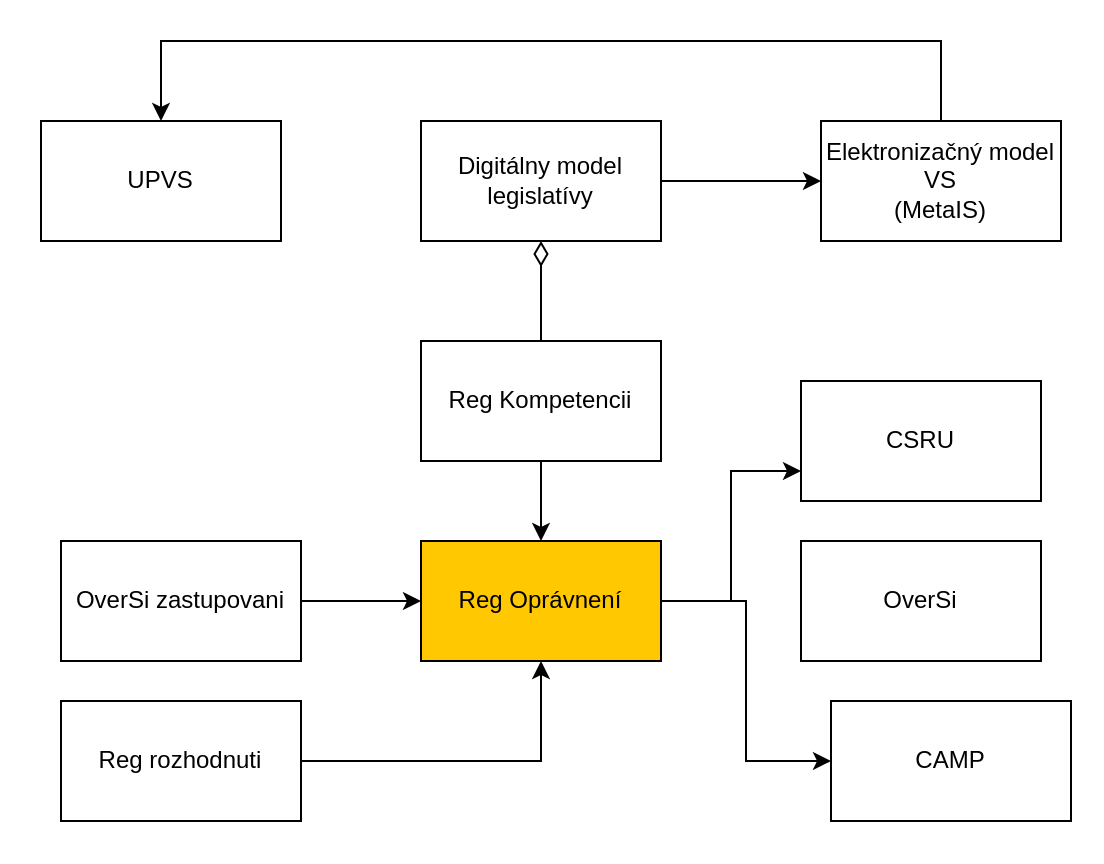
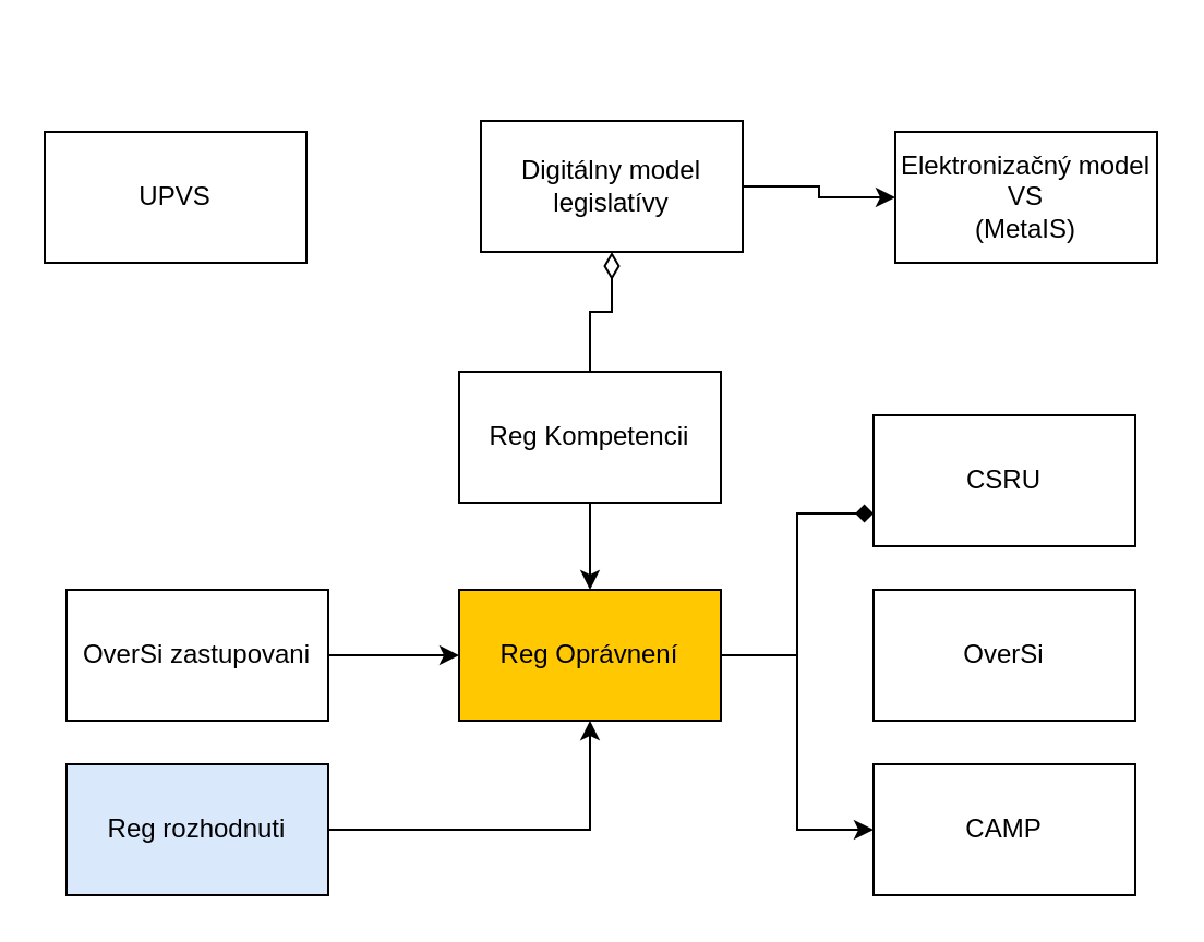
  <mxCell id="0" />
  <mxCell id="1" parent="0" />
  <mxCell id="2" style="edgeStyle=orthogonalEdgeStyle;rounded=0;orthogonalLoop=1;jettySize=auto;html=1;startArrow=diamondThin;startFill=0;endArrow=none;startSize=10;" parent="1" source="4" target="8" edge="1"><mxGeometry relative="1" as="geometry" /></mxCell>
  <mxCell id="3" style="edgeStyle=orthogonalEdgeStyle;rounded=0;orthogonalLoop=1;jettySize=auto;html=1;startSize=16;" parent="1" source="4" target="6" edge="1"><mxGeometry relative="1" as="geometry" /></mxCell>
- <mxCell id="4" value="Digitálny model legislatívy" style="rounded=0;whiteSpace=wrap;html=1;" parent="1" vertex="1"><mxGeometry x="210" y="60" width="120" height="60" as="geometry" /></mxCell>
- <mxCell id="5" style="edgeStyle=orthogonalEdgeStyle;rounded=0;orthogonalLoop=1;jettySize=auto;html=1;exitX=0.5;exitY=0;exitDx=0;exitDy=0;entryX=0.5;entryY=0;entryDx=0;entryDy=0;" parent="1" source="6" target="19" edge="1"><mxGeometry relative="1" as="geometry"><mxPoint x="390" y="-1" as="sourcePoint" /><mxPoint x="120" y="-1" as="targetPoint" /><Array as="points"><mxPoint x="470" y="20" /><mxPoint x="80" y="20" /></Array></mxGeometry></mxCell>
+ <mxCell id="4" value="Digitálny model legislatívy" style="rounded=0;whiteSpace=wrap;html=1;" parent="1" vertex="1"><mxGeometry x="220" y="55" width="120" height="60" as="geometry" /></mxCell>
  <mxCell id="6" value="Elektronizačný model VS&lt;div&gt;(MetaIS)&lt;br&gt;&lt;/div&gt;" style="rounded=0;whiteSpace=wrap;html=1;" parent="1" vertex="1"><mxGeometry x="410" y="60" width="120" height="60" as="geometry" /></mxCell>
  <mxCell id="7" style="edgeStyle=orthogonalEdgeStyle;rounded=0;orthogonalLoop=1;jettySize=auto;html=1;" parent="1" source="8" target="11" edge="1"><mxGeometry relative="1" as="geometry" /></mxCell>
  <mxCell id="8" value="Reg Kompetencii" style="rounded=0;whiteSpace=wrap;html=1;" parent="1" vertex="1"><mxGeometry x="210" y="170" width="120" height="60" as="geometry" /></mxCell>
- <mxCell id="9" style="edgeStyle=orthogonalEdgeStyle;rounded=0;orthogonalLoop=1;jettySize=auto;html=1;entryX=0;entryY=0.75;entryDx=0;entryDy=0;" parent="1" source="11" target="16" edge="1"><mxGeometry relative="1" as="geometry" /></mxCell>
+ <mxCell id="9" style="edgeStyle=orthogonalEdgeStyle;rounded=0;orthogonalLoop=1;jettySize=auto;html=1;entryX=0;entryY=0.75;entryDx=0;entryDy=0;endArrow=diamond;" parent="1" source="11" target="16" edge="1"><mxGeometry relative="1" as="geometry" /></mxCell>
  <mxCell id="10" style="edgeStyle=orthogonalEdgeStyle;rounded=0;orthogonalLoop=1;jettySize=auto;html=1;entryX=0;entryY=0.5;entryDx=0;entryDy=0;" parent="1" source="11" target="18" edge="1"><mxGeometry relative="1" as="geometry" /></mxCell>
  <mxCell id="11" value="Reg Oprávnení" style="rounded=0;whiteSpace=wrap;html=1;fillColor=#FFC800;strokeColor=#000000;" parent="1" vertex="1"><mxGeometry x="210" y="270" width="120" height="60" as="geometry" /></mxCell>
  <mxCell id="12" style="edgeStyle=orthogonalEdgeStyle;rounded=0;orthogonalLoop=1;jettySize=auto;html=1;" parent="1" source="13" target="11" edge="1"><mxGeometry relative="1" as="geometry" /></mxCell>
  <mxCell id="13" value="OverSi zastupovani" style="rounded=0;whiteSpace=wrap;html=1;" parent="1" vertex="1"><mxGeometry x="30" y="270" width="120" height="60" as="geometry" /></mxCell>
  <mxCell id="14" style="edgeStyle=orthogonalEdgeStyle;rounded=0;orthogonalLoop=1;jettySize=auto;html=1;" parent="1" source="15" target="11" edge="1"><mxGeometry relative="1" as="geometry" /></mxCell>
- <mxCell id="15" value="Reg rozhodnuti" style="rounded=0;whiteSpace=wrap;html=1;" parent="1" vertex="1"><mxGeometry x="30" y="350" width="120" height="60" as="geometry" /></mxCell>
+ <mxCell id="15" value="Reg rozhodnuti" style="rounded=0;whiteSpace=wrap;html=1;fillColor=#dae8fc;" parent="1" vertex="1"><mxGeometry x="30" y="350" width="120" height="60" as="geometry" /></mxCell>
  <mxCell id="16" value="CSRU" style="rounded=0;whiteSpace=wrap;html=1;" parent="1" vertex="1"><mxGeometry x="400" y="190" width="120" height="60" as="geometry" /></mxCell>
  <mxCell id="17" value="OverSi" style="rounded=0;whiteSpace=wrap;html=1;" parent="1" vertex="1"><mxGeometry x="400" y="270" width="120" height="60" as="geometry" /></mxCell>
- <mxCell id="18" value="CAMP" style="rounded=0;whiteSpace=wrap;html=1;" parent="1" vertex="1"><mxGeometry x="415" y="350" width="120" height="60" as="geometry" /></mxCell>
+ <mxCell id="18" value="CAMP" style="rounded=0;whiteSpace=wrap;html=1;" parent="1" vertex="1"><mxGeometry x="400" y="350" width="120" height="60" as="geometry" /></mxCell>
  <mxCell id="19" value="UPVS" style="rounded=0;whiteSpace=wrap;html=1;" parent="1" vertex="1"><mxGeometry x="20" y="60" width="120" height="60" as="geometry" /></mxCell>
